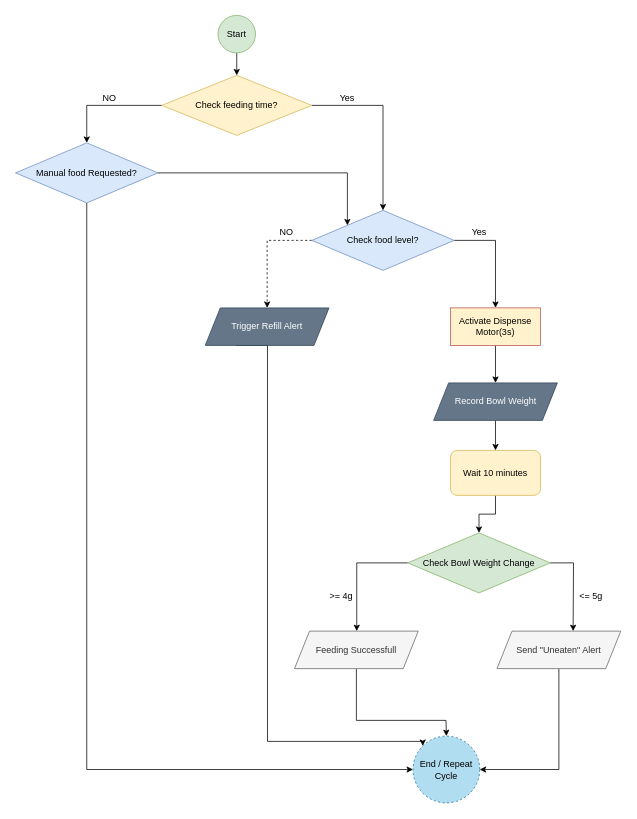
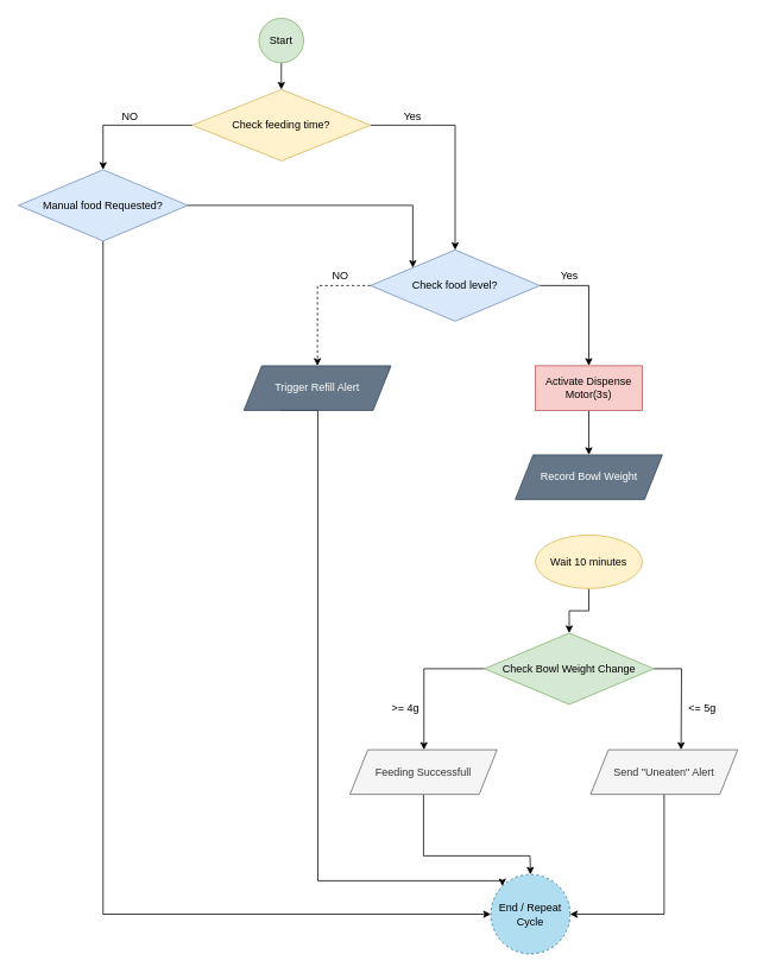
  <mxCell id="0" />
  <mxCell id="1" parent="0" />
  <mxCell id="2" style="edgeStyle=orthogonalEdgeStyle;rounded=0;orthogonalLoop=1;jettySize=auto;html=1;exitX=0.5;exitY=1;exitDx=0;exitDy=0;entryX=0.5;entryY=0;entryDx=0;entryDy=0;" parent="1" target="6" edge="1"><mxGeometry relative="1" as="geometry"><mxPoint x="315" y="70" as="sourcePoint" /></mxGeometry></mxCell>
  <mxCell id="3" value="Start" style="ellipse;whiteSpace=wrap;html=1;aspect=fixed;fillColor=#d5e8d4;strokeColor=#82b366;" parent="1" vertex="1"><mxGeometry x="290" y="20" width="50" height="50" as="geometry" /></mxCell>
  <mxCell id="4" style="edgeStyle=orthogonalEdgeStyle;rounded=0;orthogonalLoop=1;jettySize=auto;html=1;exitX=0;exitY=0.5;exitDx=0;exitDy=0;entryX=0.5;entryY=0;entryDx=0;entryDy=0;" parent="1" source="6" target="13" edge="1"><mxGeometry relative="1" as="geometry" /></mxCell>
  <mxCell id="5" style="edgeStyle=orthogonalEdgeStyle;rounded=0;orthogonalLoop=1;jettySize=auto;html=1;exitX=1;exitY=0.5;exitDx=0;exitDy=0;entryX=0.5;entryY=0;entryDx=0;entryDy=0;" parent="1" source="6" target="17" edge="1"><mxGeometry relative="1" as="geometry" /></mxCell>
  <mxCell id="6" value="Check feeding time?" style="rhombus;whiteSpace=wrap;html=1;fillColor=#fff2cc;strokeColor=#d6b656;" parent="1" vertex="1"><mxGeometry x="215" y="100" width="200" height="80" as="geometry" /></mxCell>
  <mxCell id="7" style="edgeStyle=orthogonalEdgeStyle;rounded=0;orthogonalLoop=1;jettySize=auto;html=1;exitX=0;exitY=0.5;exitDx=0;exitDy=0;" parent="1" source="32" target="26" edge="1"><mxGeometry relative="1" as="geometry"><Array as="points"><mxPoint x="475" y="750" /></Array></mxGeometry></mxCell>
  <mxCell id="8" style="edgeStyle=orthogonalEdgeStyle;rounded=0;orthogonalLoop=1;jettySize=auto;html=1;exitX=1;exitY=0.5;exitDx=0;exitDy=0;entryX=0.5;entryY=0;entryDx=0;entryDy=0;" parent="1" source="32" edge="1"><mxGeometry relative="1" as="geometry"><mxPoint x="733" y="710" as="sourcePoint" /><mxPoint x="763.5" y="841" as="targetPoint" /></mxGeometry></mxCell>
  <mxCell id="9" style="edgeStyle=orthogonalEdgeStyle;rounded=0;orthogonalLoop=1;jettySize=auto;html=1;exitX=0.5;exitY=1;exitDx=0;exitDy=0;entryX=0.5;entryY=0;entryDx=0;entryDy=0;" parent="1" source="10" target="32" edge="1"><mxGeometry relative="1" as="geometry" /></mxCell>
- <mxCell id="10" value="Wait 10 minutes" style="whiteSpace=wrap;html=1;fillColor=#fff2cc;strokeColor=#d6b656;rounded=1;" parent="1" vertex="1"><mxGeometry x="600" y="600" width="120" height="60" as="geometry" /></mxCell>
+ <mxCell id="10" value="Wait 10 minutes" style="ellipse;whiteSpace=wrap;html=1;fillColor=#fff2cc;strokeColor=#d6b656;" parent="1" vertex="1"><mxGeometry x="600" y="600" width="120" height="60" as="geometry" /></mxCell>
  <mxCell id="11" style="edgeStyle=orthogonalEdgeStyle;rounded=0;orthogonalLoop=1;jettySize=auto;html=1;exitX=0.5;exitY=1;exitDx=0;exitDy=0;entryX=0;entryY=0.5;entryDx=0;entryDy=0;" parent="1" source="13" target="18" edge="1"><mxGeometry relative="1" as="geometry" /></mxCell>
  <mxCell id="12" style="edgeStyle=orthogonalEdgeStyle;rounded=0;orthogonalLoop=1;jettySize=auto;html=1;exitX=1;exitY=0.5;exitDx=0;exitDy=0;entryX=0;entryY=0;entryDx=0;entryDy=0;" parent="1" source="13" target="17" edge="1"><mxGeometry relative="1" as="geometry" /></mxCell>
  <mxCell id="13" value="Manual food Requested?" style="rhombus;whiteSpace=wrap;html=1;fillColor=#dae8fc;strokeColor=#6c8ebf;" parent="1" vertex="1"><mxGeometry x="20" y="190" width="190" height="80" as="geometry" /></mxCell>
  <mxCell id="14" value="NO" style="text;html=1;align=center;verticalAlign=middle;resizable=0;points=[];autosize=1;strokeColor=none;fillColor=none;" parent="1" vertex="1"><mxGeometry x="125" y="115" width="40" height="30" as="geometry" /></mxCell>
  <mxCell id="15" style="edgeStyle=orthogonalEdgeStyle;rounded=0;orthogonalLoop=1;jettySize=auto;html=1;exitX=0;exitY=0.5;exitDx=0;exitDy=0;dashed=1;" parent="1" source="17" target="20" edge="1"><mxGeometry relative="1" as="geometry" /></mxCell>
  <mxCell id="16" style="edgeStyle=orthogonalEdgeStyle;rounded=0;orthogonalLoop=1;jettySize=auto;html=1;exitX=1;exitY=0.5;exitDx=0;exitDy=0;entryX=0.5;entryY=0;entryDx=0;entryDy=0;" parent="1" source="17" target="22" edge="1"><mxGeometry relative="1" as="geometry" /></mxCell>
  <mxCell id="17" value="Check food level?" style="rhombus;whiteSpace=wrap;html=1;fillColor=#dae8fc;strokeColor=#6c8ebf;" parent="1" vertex="1"><mxGeometry x="415" y="280" width="190" height="80" as="geometry" /></mxCell>
  <mxCell id="18" value="End / Repeat Cycle" style="ellipse;whiteSpace=wrap;html=1;aspect=fixed;fillColor=#b1ddf0;strokeColor=#10739e;dashed=1;" parent="1" vertex="1"><mxGeometry x="550" y="981" width="89" height="89" as="geometry" /></mxCell>
  <mxCell id="19" style="edgeStyle=orthogonalEdgeStyle;rounded=0;orthogonalLoop=1;jettySize=auto;html=1;exitX=0.25;exitY=1;exitDx=0;exitDy=0;entryX=0;entryY=0;entryDx=0;entryDy=0;" parent="1" source="20" target="18" edge="1"><mxGeometry relative="1" as="geometry"><Array as="points"><mxPoint x="356" y="460" /><mxPoint x="356" y="988" /></Array></mxGeometry></mxCell>
  <mxCell id="20" value="Trigger Refill Alert" style="shape=parallelogram;perimeter=parallelogramPerimeter;whiteSpace=wrap;html=1;fixedSize=1;fillColor=#647687;fontColor=#ffffff;strokeColor=#314354;" parent="1" vertex="1"><mxGeometry x="273" y="410" width="165" height="50" as="geometry" /></mxCell>
  <mxCell id="21" style="edgeStyle=orthogonalEdgeStyle;rounded=0;orthogonalLoop=1;jettySize=auto;html=1;exitX=0.5;exitY=1;exitDx=0;exitDy=0;entryX=0.5;entryY=0;entryDx=0;entryDy=0;" parent="1" source="22" target="24" edge="1"><mxGeometry relative="1" as="geometry" /></mxCell>
- <mxCell id="22" value="Activate Dispense Motor(3s)" style="rounded=0;whiteSpace=wrap;html=1;fillColor=#fff2cc;strokeColor=#b85450;" parent="1" vertex="1"><mxGeometry x="600" y="410" width="120" height="50" as="geometry" /></mxCell>
- <mxCell id="23" style="edgeStyle=orthogonalEdgeStyle;rounded=0;orthogonalLoop=1;jettySize=auto;html=1;exitX=0.5;exitY=1;exitDx=0;exitDy=0;" parent="1" source="24" target="10" edge="1"><mxGeometry relative="1" as="geometry" /></mxCell>
+ <mxCell id="22" value="Activate Dispense Motor(3s)" style="rounded=0;whiteSpace=wrap;html=1;fillColor=#f8cecc;strokeColor=#b85450;" parent="1" vertex="1"><mxGeometry x="600" y="410" width="120" height="50" as="geometry" /></mxCell>
  <mxCell id="24" value="Record Bowl Weight" style="shape=parallelogram;perimeter=parallelogramPerimeter;whiteSpace=wrap;html=1;fixedSize=1;fillColor=#647687;fontColor=#ffffff;strokeColor=#314354;" parent="1" vertex="1"><mxGeometry x="577.5" y="510" width="165" height="50" as="geometry" /></mxCell>
  <mxCell id="25" style="edgeStyle=orthogonalEdgeStyle;rounded=0;orthogonalLoop=1;jettySize=auto;html=1;exitX=0.5;exitY=1;exitDx=0;exitDy=0;" parent="1" source="26" target="18" edge="1"><mxGeometry relative="1" as="geometry"><Array as="points"><mxPoint x="474" y="960" /><mxPoint x="594" y="960" /></Array></mxGeometry></mxCell>
  <mxCell id="26" value="Feeding Successfull" style="shape=parallelogram;perimeter=parallelogramPerimeter;whiteSpace=wrap;html=1;fixedSize=1;fillColor=#f5f5f5;fontColor=#333333;strokeColor=#666666;" parent="1" vertex="1"><mxGeometry x="392" y="841" width="165" height="50" as="geometry" /></mxCell>
  <mxCell id="27" style="edgeStyle=orthogonalEdgeStyle;rounded=0;orthogonalLoop=1;jettySize=auto;html=1;exitX=0.5;exitY=1;exitDx=0;exitDy=0;entryX=1;entryY=0.5;entryDx=0;entryDy=0;" parent="1" source="28" target="18" edge="1"><mxGeometry relative="1" as="geometry" /></mxCell>
  <mxCell id="28" value="Send &quot;Uneaten&quot; Alert" style="shape=parallelogram;perimeter=parallelogramPerimeter;whiteSpace=wrap;html=1;fixedSize=1;fillColor=#f5f5f5;fontColor=#333333;strokeColor=#666666;" parent="1" vertex="1"><mxGeometry x="662" y="841" width="165" height="50" as="geometry" /></mxCell>
  <mxCell id="29" value="NO" style="text;html=1;align=center;verticalAlign=middle;resizable=0;points=[];autosize=1;strokeColor=none;fillColor=none;" parent="1" vertex="1"><mxGeometry x="361" y="294" width="40" height="30" as="geometry" /></mxCell>
  <mxCell id="30" value="Yes" style="text;html=1;align=center;verticalAlign=middle;resizable=0;points=[];autosize=1;strokeColor=none;fillColor=none;" parent="1" vertex="1"><mxGeometry x="442" y="115" width="40" height="30" as="geometry" /></mxCell>
  <mxCell id="31" value="Yes" style="text;html=1;align=center;verticalAlign=middle;resizable=0;points=[];autosize=1;strokeColor=none;fillColor=none;" parent="1" vertex="1"><mxGeometry x="618" y="294" width="40" height="30" as="geometry" /></mxCell>
  <mxCell id="32" value="Check Bowl Weight Change" style="rhombus;whiteSpace=wrap;html=1;fillColor=#d5e8d4;strokeColor=#82b366;" parent="1" vertex="1"><mxGeometry x="543" y="710" width="190" height="80" as="geometry" /></mxCell>
  <mxCell id="33" value="&amp;gt;= 4g" style="text;html=1;align=center;verticalAlign=middle;resizable=0;points=[];autosize=1;strokeColor=none;fillColor=none;" parent="1" vertex="1"><mxGeometry x="429" y="780" width="50" height="30" as="geometry" /></mxCell>
  <mxCell id="34" value="&amp;lt;= 5g" style="text;html=1;align=center;verticalAlign=middle;resizable=0;points=[];autosize=1;strokeColor=none;fillColor=none;" parent="1" vertex="1"><mxGeometry x="762" y="780" width="50" height="30" as="geometry" /></mxCell>
